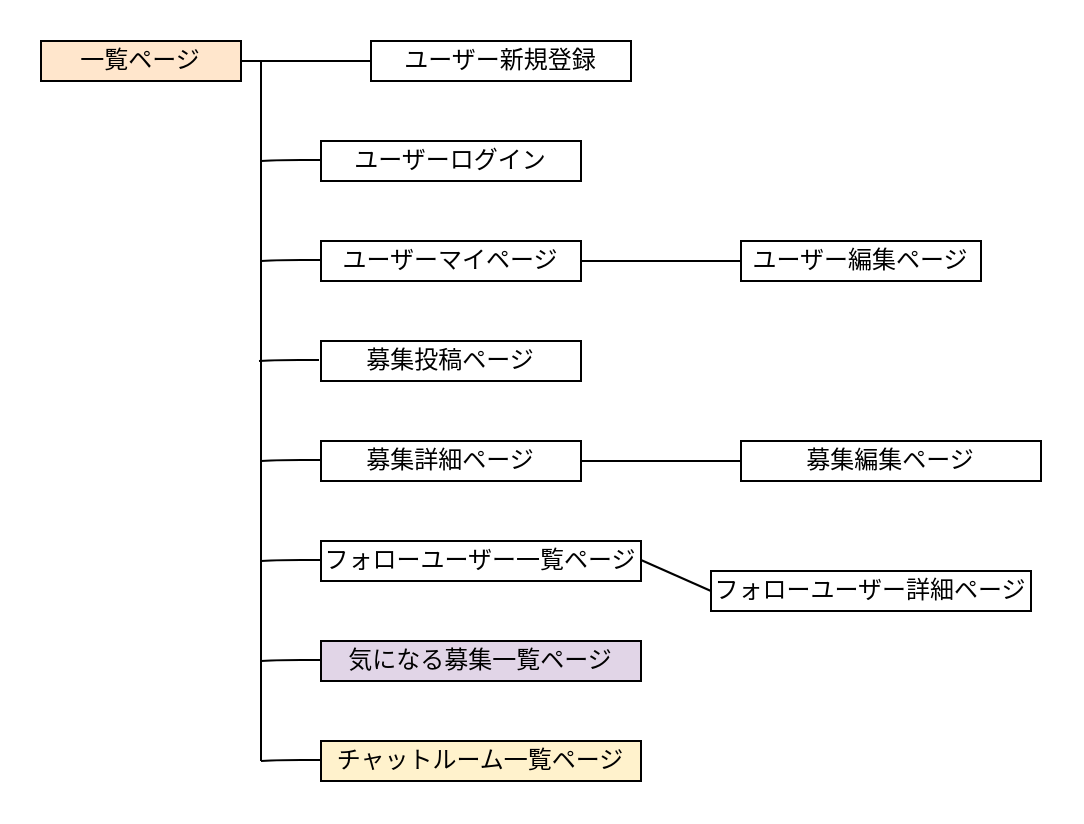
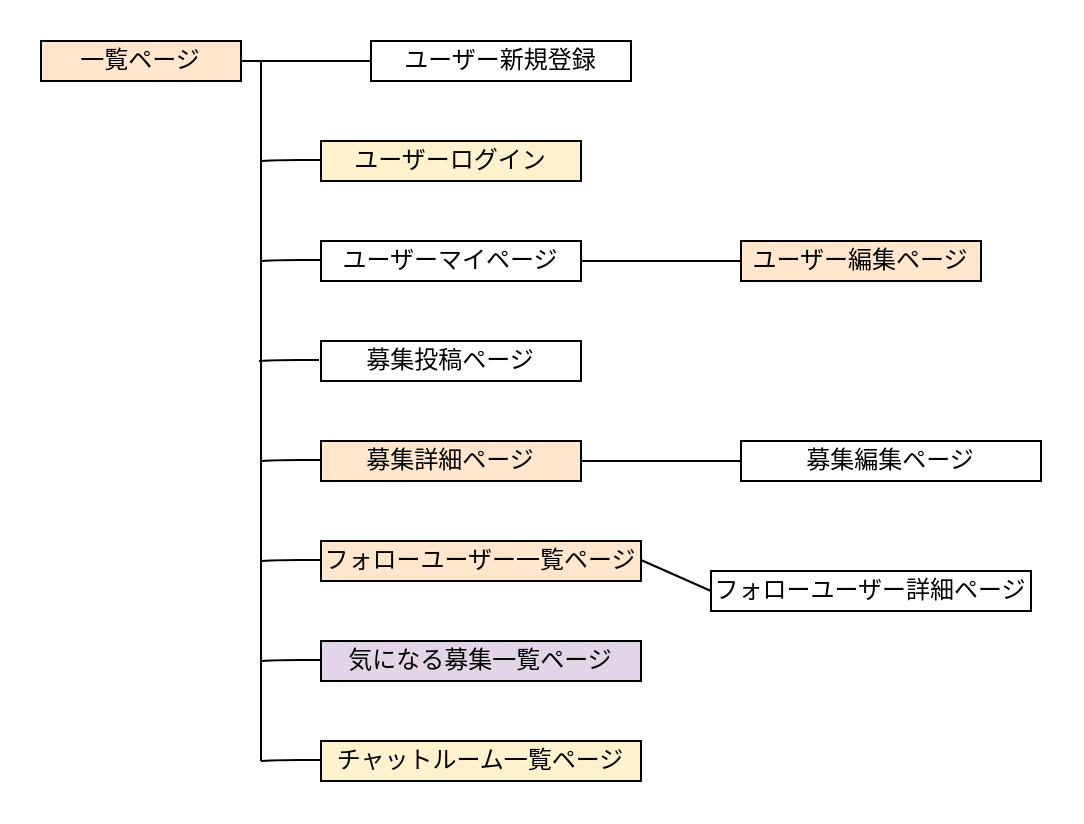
  <mxCell id="0" />
  <mxCell id="1" parent="0" />
  <mxCell id="2" value="一覧ページ" style="rounded=0;whiteSpace=wrap;html=1;fillColor=#ffe6cc;" vertex="1" parent="1"><mxGeometry x="20" y="20" width="100" height="20" as="geometry" /></mxCell>
  <mxCell id="3" value="ユーザー新規登録" style="rounded=0;whiteSpace=wrap;html=1;" vertex="1" parent="1"><mxGeometry x="185" y="20" width="130" height="20" as="geometry" /></mxCell>
- <mxCell id="4" value="ユーザーログイン" style="rounded=0;whiteSpace=wrap;html=1;" vertex="1" parent="1"><mxGeometry x="160" y="70" width="130" height="20" as="geometry" /></mxCell>
+ <mxCell id="4" value="ユーザーログイン" style="rounded=0;whiteSpace=wrap;html=1;fillColor=#fff2cc;" vertex="1" parent="1"><mxGeometry x="160" y="70" width="130" height="20" as="geometry" /></mxCell>
  <mxCell id="5" value="ユーザーマイページ" style="rounded=0;whiteSpace=wrap;html=1;" vertex="1" parent="1"><mxGeometry x="160" y="120" width="130" height="20" as="geometry" /></mxCell>
  <mxCell id="6" value="募集投稿ページ" style="rounded=0;whiteSpace=wrap;html=1;" vertex="1" parent="1"><mxGeometry x="160" y="170" width="130" height="20" as="geometry" /></mxCell>
- <mxCell id="7" value="ユーザー編集ページ" style="rounded=0;whiteSpace=wrap;html=1;" vertex="1" parent="1"><mxGeometry x="370" y="120" width="120" height="20" as="geometry" /></mxCell>
+ <mxCell id="7" value="ユーザー編集ページ" style="rounded=0;whiteSpace=wrap;html=1;fillColor=#ffe6cc;" vertex="1" parent="1"><mxGeometry x="370" y="120" width="120" height="20" as="geometry" /></mxCell>
  <mxCell id="8" value="" style="endArrow=none;html=1;entryX=0;entryY=0.5;entryDx=0;entryDy=0;" edge="1" parent="1" target="3"><mxGeometry width="50" height="50" relative="1" as="geometry"><mxPoint x="120" y="30" as="sourcePoint" /><mxPoint x="170" y="-10" as="targetPoint" /><Array as="points"><mxPoint x="140" y="30" /></Array></mxGeometry></mxCell>
- <mxCell id="9" value="募集詳細ページ" style="rounded=0;whiteSpace=wrap;html=1;" vertex="1" parent="1"><mxGeometry x="160" y="220" width="130" height="20" as="geometry" /></mxCell>
- <mxCell id="10" value="フォローユーザー一覧ページ" style="rounded=0;whiteSpace=wrap;html=1;" vertex="1" parent="1"><mxGeometry x="160" y="270" width="160" height="20" as="geometry" /></mxCell>
+ <mxCell id="9" value="募集詳細ページ" style="rounded=0;whiteSpace=wrap;html=1;fillColor=#ffe6cc;" vertex="1" parent="1"><mxGeometry x="160" y="220" width="130" height="20" as="geometry" /></mxCell>
+ <mxCell id="10" value="フォローユーザー一覧ページ" style="rounded=0;whiteSpace=wrap;html=1;fillColor=#ffe6cc;" vertex="1" parent="1"><mxGeometry x="160" y="270" width="160" height="20" as="geometry" /></mxCell>
  <mxCell id="11" value="募集編集ページ" style="rounded=0;whiteSpace=wrap;html=1;" vertex="1" parent="1"><mxGeometry x="370" y="220" width="150" height="20" as="geometry" /></mxCell>
  <mxCell id="12" value="気になる募集一覧ページ" style="rounded=0;whiteSpace=wrap;html=1;fillColor=#e1d5e7;" vertex="1" parent="1"><mxGeometry x="160" y="320" width="160" height="20" as="geometry" /></mxCell>
  <mxCell id="13" value="" style="endArrow=none;html=1;entryX=0;entryY=0.5;entryDx=0;entryDy=0;" edge="1" parent="1" target="11"><mxGeometry width="50" height="50" relative="1" as="geometry"><mxPoint x="290" y="230" as="sourcePoint" /><mxPoint x="340" y="180" as="targetPoint" /></mxGeometry></mxCell>
  <mxCell id="14" value="" style="endArrow=none;html=1;" edge="1" parent="1"><mxGeometry width="50" height="50" relative="1" as="geometry"><mxPoint x="290" y="130" as="sourcePoint" /><mxPoint x="370" y="130" as="targetPoint" /><Array as="points"><mxPoint x="320" y="130" /></Array></mxGeometry></mxCell>
  <mxCell id="15" value="フォローユーザー詳細ページ" style="rounded=0;whiteSpace=wrap;html=1;" vertex="1" parent="1"><mxGeometry x="355" y="285" width="160" height="20" as="geometry" /></mxCell>
  <mxCell id="16" value="" style="endArrow=none;html=1;entryX=0;entryY=0.5;entryDx=0;entryDy=0;" edge="1" parent="1" target="15"><mxGeometry width="50" height="50" relative="1" as="geometry"><mxPoint x="320" y="279.5" as="sourcePoint" /><mxPoint x="400" y="279.5" as="targetPoint" /></mxGeometry></mxCell>
  <mxCell id="17" value="" style="endArrow=none;html=1;" edge="1" parent="1"><mxGeometry width="50" height="50" relative="1" as="geometry"><mxPoint x="130" y="30" as="sourcePoint" /><mxPoint x="130" y="380" as="targetPoint" /><Array as="points"><mxPoint x="130" y="100" /></Array></mxGeometry></mxCell>
  <mxCell id="18" value="" style="endArrow=none;html=1;entryX=0;entryY=0.5;entryDx=0;entryDy=0;" edge="1" parent="1"><mxGeometry width="50" height="50" relative="1" as="geometry"><mxPoint x="130" y="80" as="sourcePoint" /><mxPoint x="160" y="79.5" as="targetPoint" /><Array as="points"><mxPoint x="140" y="79.5" /></Array></mxGeometry></mxCell>
  <mxCell id="19" value="" style="endArrow=none;html=1;entryX=0;entryY=0.5;entryDx=0;entryDy=0;" edge="1" parent="1"><mxGeometry width="50" height="50" relative="1" as="geometry"><mxPoint x="130" y="130" as="sourcePoint" /><mxPoint x="160" y="129.5" as="targetPoint" /><Array as="points"><mxPoint x="140" y="129.5" /></Array></mxGeometry></mxCell>
  <mxCell id="20" value="" style="endArrow=none;html=1;entryX=0;entryY=0.5;entryDx=0;entryDy=0;" edge="1" parent="1"><mxGeometry width="50" height="50" relative="1" as="geometry"><mxPoint x="129" y="180" as="sourcePoint" /><mxPoint x="159" y="179.5" as="targetPoint" /><Array as="points"><mxPoint x="139" y="179.5" /></Array></mxGeometry></mxCell>
  <mxCell id="21" value="" style="endArrow=none;html=1;entryX=0;entryY=0.5;entryDx=0;entryDy=0;" edge="1" parent="1"><mxGeometry width="50" height="50" relative="1" as="geometry"><mxPoint x="130" y="230" as="sourcePoint" /><mxPoint x="160" y="229.5" as="targetPoint" /><Array as="points"><mxPoint x="140" y="229.5" /></Array></mxGeometry></mxCell>
  <mxCell id="22" value="" style="endArrow=none;html=1;entryX=0;entryY=0.5;entryDx=0;entryDy=0;" edge="1" parent="1"><mxGeometry width="50" height="50" relative="1" as="geometry"><mxPoint x="130" y="280" as="sourcePoint" /><mxPoint x="160" y="279.5" as="targetPoint" /><Array as="points"><mxPoint x="140" y="279.5" /></Array></mxGeometry></mxCell>
  <mxCell id="23" value="" style="endArrow=none;html=1;entryX=0;entryY=0.5;entryDx=0;entryDy=0;" edge="1" parent="1"><mxGeometry width="50" height="50" relative="1" as="geometry"><mxPoint x="130" y="330" as="sourcePoint" /><mxPoint x="160" y="329.5" as="targetPoint" /><Array as="points"><mxPoint x="140" y="329.5" /></Array></mxGeometry></mxCell>
  <mxCell id="24" value="チャットルーム一覧ページ" style="rounded=0;whiteSpace=wrap;html=1;fillColor=#fff2cc;" vertex="1" parent="1"><mxGeometry x="160" y="370" width="160" height="20" as="geometry" /></mxCell>
  <mxCell id="25" value="" style="endArrow=none;html=1;entryX=0;entryY=0.5;entryDx=0;entryDy=0;" edge="1" parent="1"><mxGeometry width="50" height="50" relative="1" as="geometry"><mxPoint x="130" y="380" as="sourcePoint" /><mxPoint x="160" y="379.5" as="targetPoint" /><Array as="points"><mxPoint x="140" y="379.5" /></Array></mxGeometry></mxCell>
